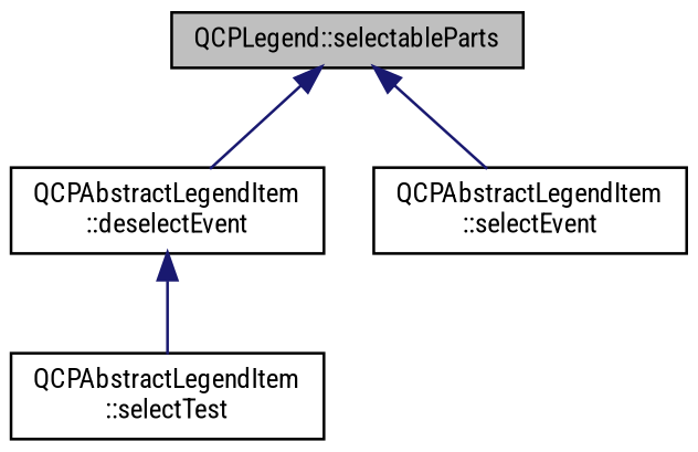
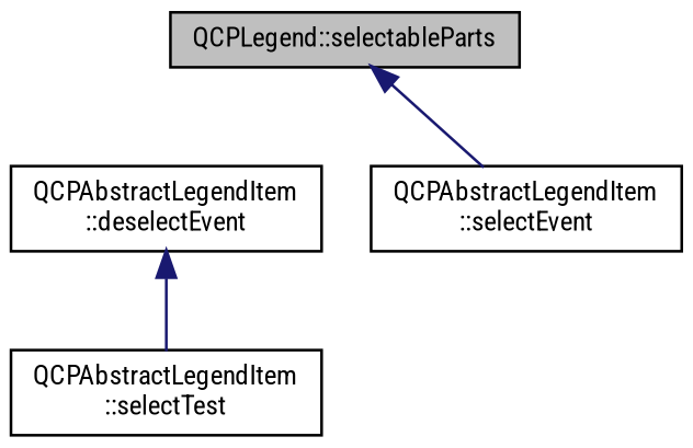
  digraph {
    fontname="Roboto Condensed"
    rankdir=TB
    node [color=black fillcolor=white fontname="Roboto Condensed" fontsize=10 shape=record style=filled]
    edge [color=midnightblue dir=back fontname="Roboto Condensed" fontsize=10 labelfontname=Helvetica labelfontsize=10 style=solid]
    n1 [fillcolor=grey75 fontcolor=black height=0.2 label="QCPLegend::selectableParts" width=0.4]
    n2 [height=0.2 label="QCPAbstractLegendItem\l::deselectEvent" width=0.4]
    n3 [height=0.2 label="QCPAbstractLegendItem\l::selectEvent" width=0.4]
    n4 [height=0.2 label="QCPAbstractLegendItem\l::selectTest" width=0.4]
-   n1 -> n2
    n1 -> n3
    n2 -> n4
  }
